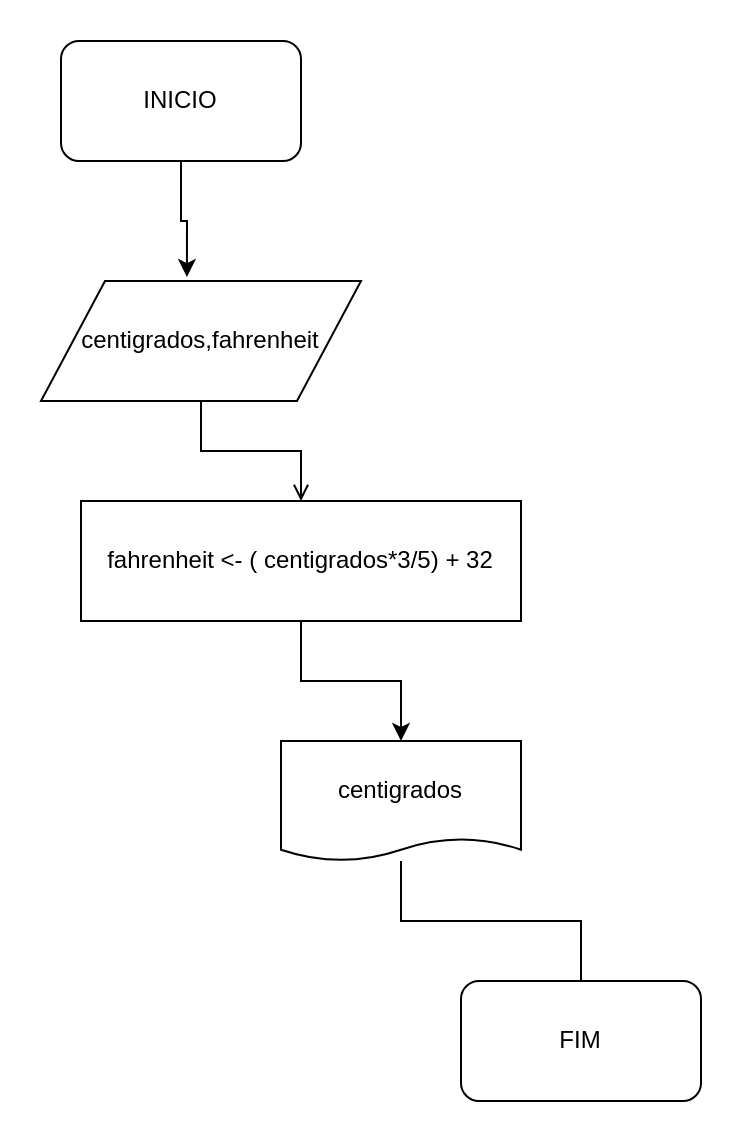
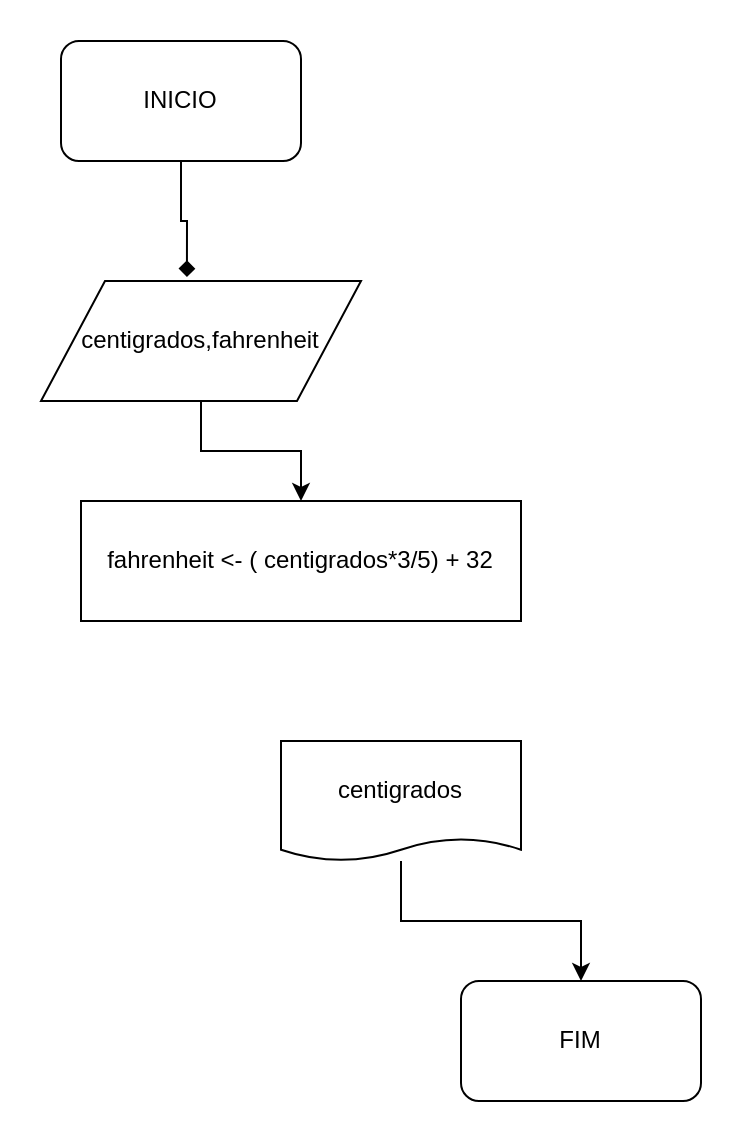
  <mxCell id="0" />
  <mxCell id="1" parent="0" />
- <mxCell id="2" style="edgeStyle=orthogonalEdgeStyle;rounded=0;orthogonalLoop=1;jettySize=auto;html=1;entryX=0.456;entryY=-0.033;entryDx=0;entryDy=0;entryPerimeter=0;" edge="1" parent="1" source="3" target="5"><mxGeometry relative="1" as="geometry" /></mxCell>
+ <mxCell id="2" style="edgeStyle=orthogonalEdgeStyle;rounded=0;orthogonalLoop=1;jettySize=auto;html=1;entryX=0.456;entryY=-0.033;entryDx=0;entryDy=0;entryPerimeter=0;endArrow=diamond;" edge="1" parent="1" source="3" target="5"><mxGeometry relative="1" as="geometry" /></mxCell>
  <mxCell id="3" value="INICIO" style="rounded=1;whiteSpace=wrap;html=1;" vertex="1" parent="1"><mxGeometry x="30" y="20" width="120" height="60" as="geometry" /></mxCell>
- <mxCell id="4" style="edgeStyle=orthogonalEdgeStyle;rounded=0;orthogonalLoop=1;jettySize=auto;html=1;entryX=0.5;entryY=0;entryDx=0;entryDy=0;endArrow=open;" edge="1" parent="1" source="5" target="7"><mxGeometry relative="1" as="geometry" /></mxCell>
+ <mxCell id="4" style="edgeStyle=orthogonalEdgeStyle;rounded=0;orthogonalLoop=1;jettySize=auto;html=1;entryX=0.5;entryY=0;entryDx=0;entryDy=0;" edge="1" parent="1" source="5" target="7"><mxGeometry relative="1" as="geometry" /></mxCell>
  <mxCell id="5" value="centigrados,fahrenheit" style="shape=parallelogram;perimeter=parallelogramPerimeter;whiteSpace=wrap;html=1;" vertex="1" parent="1"><mxGeometry x="20" y="140" width="160" height="60" as="geometry" /></mxCell>
- <mxCell id="6" style="edgeStyle=orthogonalEdgeStyle;rounded=0;orthogonalLoop=1;jettySize=auto;html=1;entryX=0.5;entryY=0;entryDx=0;entryDy=0;" edge="1" parent="1" source="7" target="9"><mxGeometry relative="1" as="geometry" /></mxCell>
  <mxCell id="7" value="fahrenheit &amp;lt;- ( centigrados*3/5) + 32" style="rounded=0;whiteSpace=wrap;html=1;" vertex="1" parent="1"><mxGeometry x="40" y="250" width="220" height="60" as="geometry" /></mxCell>
- <mxCell id="8" style="edgeStyle=orthogonalEdgeStyle;rounded=0;orthogonalLoop=1;jettySize=auto;html=1;entryX=0.5;entryY=0;entryDx=0;entryDy=0;endArrow=none;" edge="1" parent="1" source="9" target="10"><mxGeometry relative="1" as="geometry" /></mxCell>
+ <mxCell id="8" style="edgeStyle=orthogonalEdgeStyle;rounded=0;orthogonalLoop=1;jettySize=auto;html=1;entryX=0.5;entryY=0;entryDx=0;entryDy=0;" edge="1" parent="1" source="9" target="10"><mxGeometry relative="1" as="geometry" /></mxCell>
  <mxCell id="9" value="centigrados" style="shape=document;whiteSpace=wrap;html=1;boundedLbl=1;size=0.188;" vertex="1" parent="1"><mxGeometry x="140" y="370" width="120" height="60" as="geometry" /></mxCell>
  <mxCell id="10" value="FIM" style="rounded=1;whiteSpace=wrap;html=1;" vertex="1" parent="1"><mxGeometry x="230" y="490" width="120" height="60" as="geometry" /></mxCell>
